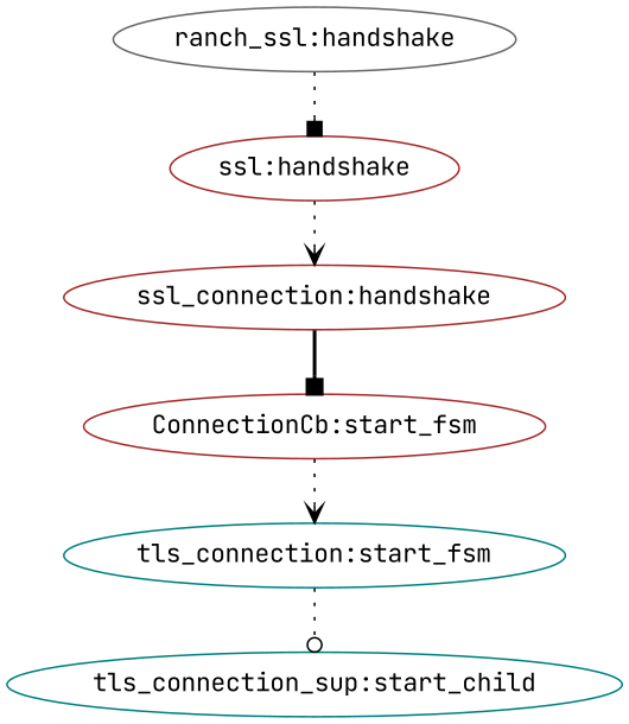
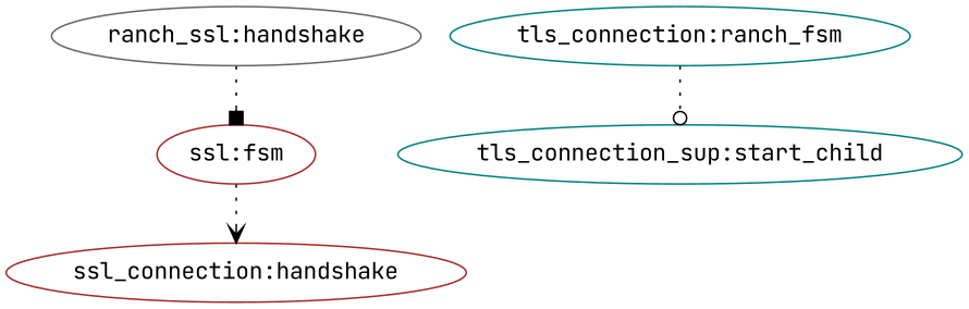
  digraph {
    fontname="JetBrains Mono"
    node [color=brown fontname="JetBrains Mono"]
    edge [arrowhead=box fontname="JetBrains Mono" style=dotted]
    n1 [color=gray40 label="ranch_ssl:handshake"]
-   n2 [label="ssl:handshake"]
+   n2 [label="ssl:fsm"]
    n3 [label="ssl_connection:handshake"]
-   n4 [label="ConnectionCb:start_fsm"]
-   n5 [color=teal label="tls_connection:start_fsm"]
+   n5 [color=teal label="tls_connection:ranch_fsm"]
    n6 [color=teal label="tls_connection_sup:start_child"]
    n1 -> n2
    n2 -> n3 [arrowhead=vee]
-   n3 -> n4 [style=bold]
-   n4 -> n5 [arrowhead=vee]
    n5 -> n6 [arrowhead=odot]
  }
